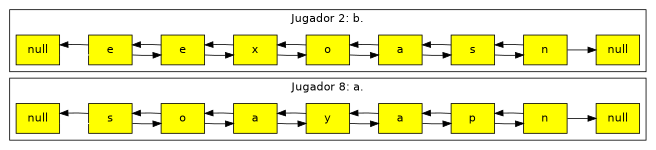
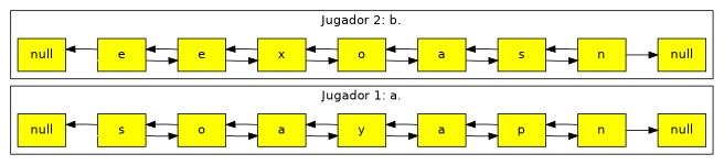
  digraph {
    labelloc=t
    rankdir=LR
    fontname="DejaVu Sans"
    node [fillcolor=yellow shape=record style=filled fontname="DejaVu Sans"]
    edge [fontname="DejaVu Sans"]
    n1 [label=null]
    n2 [label=s]
    n3 [label=o]
    n4 [label=a]
    n5 [label=y]
    n6 [label=a]
    n7 [label=p]
    n8 [label=n]
    n9 [label=null]
    n10 [label=null]
    n11 [label=e]
    n12 [label=e]
    n13 [label=x]
    n14 [label=o]
    n15 [label=a]
    n16 [label=s]
    n17 [label=n]
    n18 [label=null]
    subgraph cluster_1 {
-     label="Jugador 8: a."
+     label="Jugador 1: a."
      n1
      n2
      n3
      n4
      n5
      n6
      n7
      n8
      n9
    }
    subgraph cluster_2 {
      label="Jugador 2: b."
      n10
      n11
      n12
      n13
      n14
      n15
      n16
      n17
      n18
    }
    n1 -> n2 [color=white]
    n2 -> n1
    n2 -> n3
    n3 -> n2
    n3 -> n4
    n4 -> n3
    n4 -> n5
    n5 -> n4
    n5 -> n6
    n6 -> n5
    n6 -> n7
    n7 -> n6
    n7 -> n8
    n8 -> n7
    n8 -> n9
    n10 -> n11 [color=white]
    n11 -> n10
    n11 -> n12
    n12 -> n11
    n12 -> n13
    n13 -> n12
    n13 -> n14
    n14 -> n13
    n14 -> n15
    n15 -> n14
    n15 -> n16
    n16 -> n15
    n16 -> n17
    n17 -> n16
    n17 -> n18
  }
